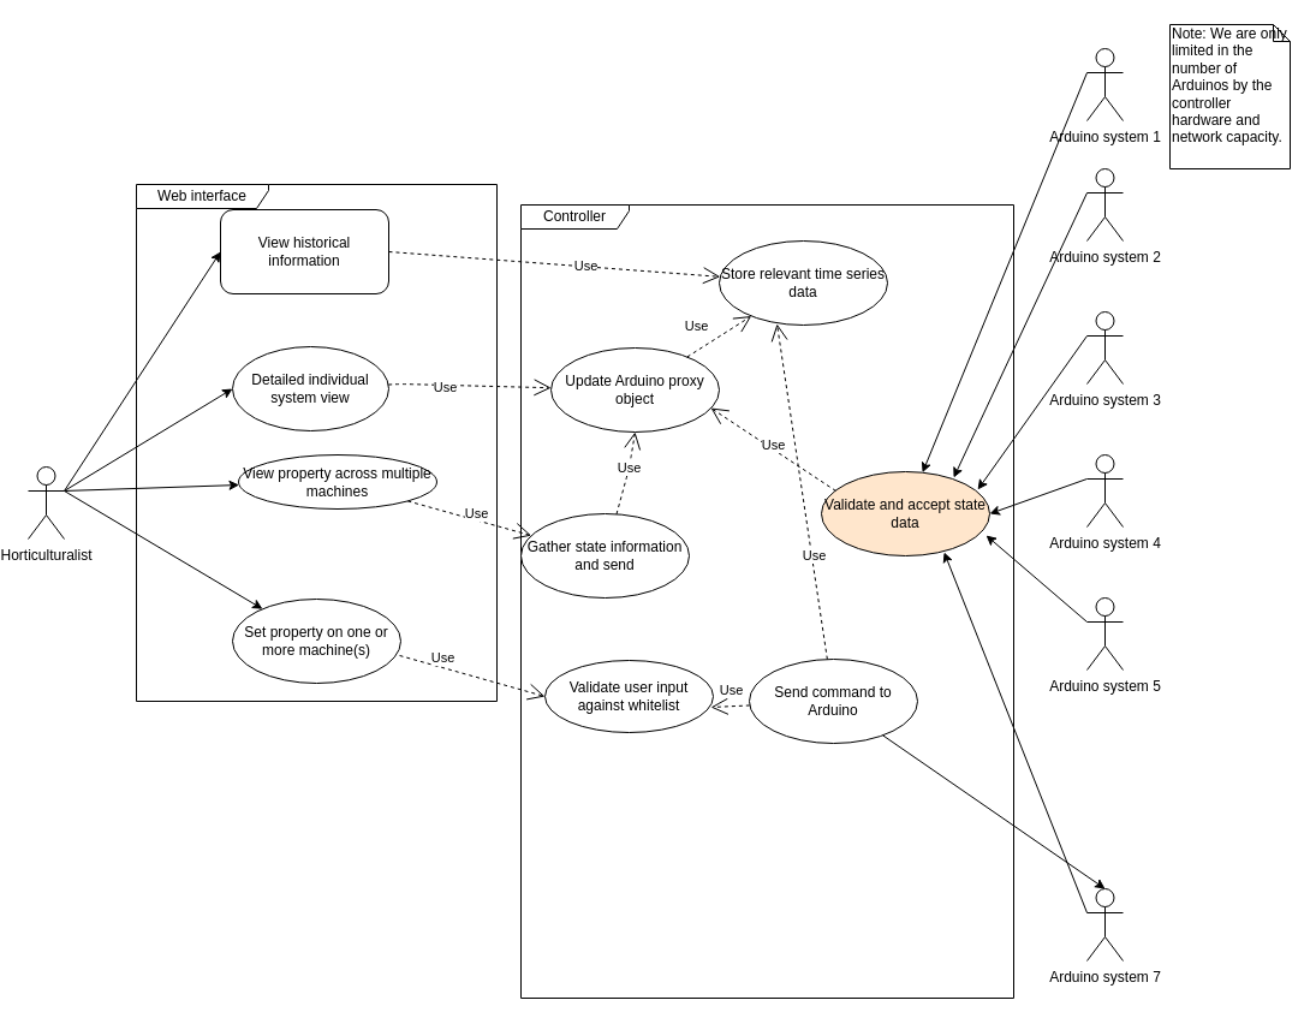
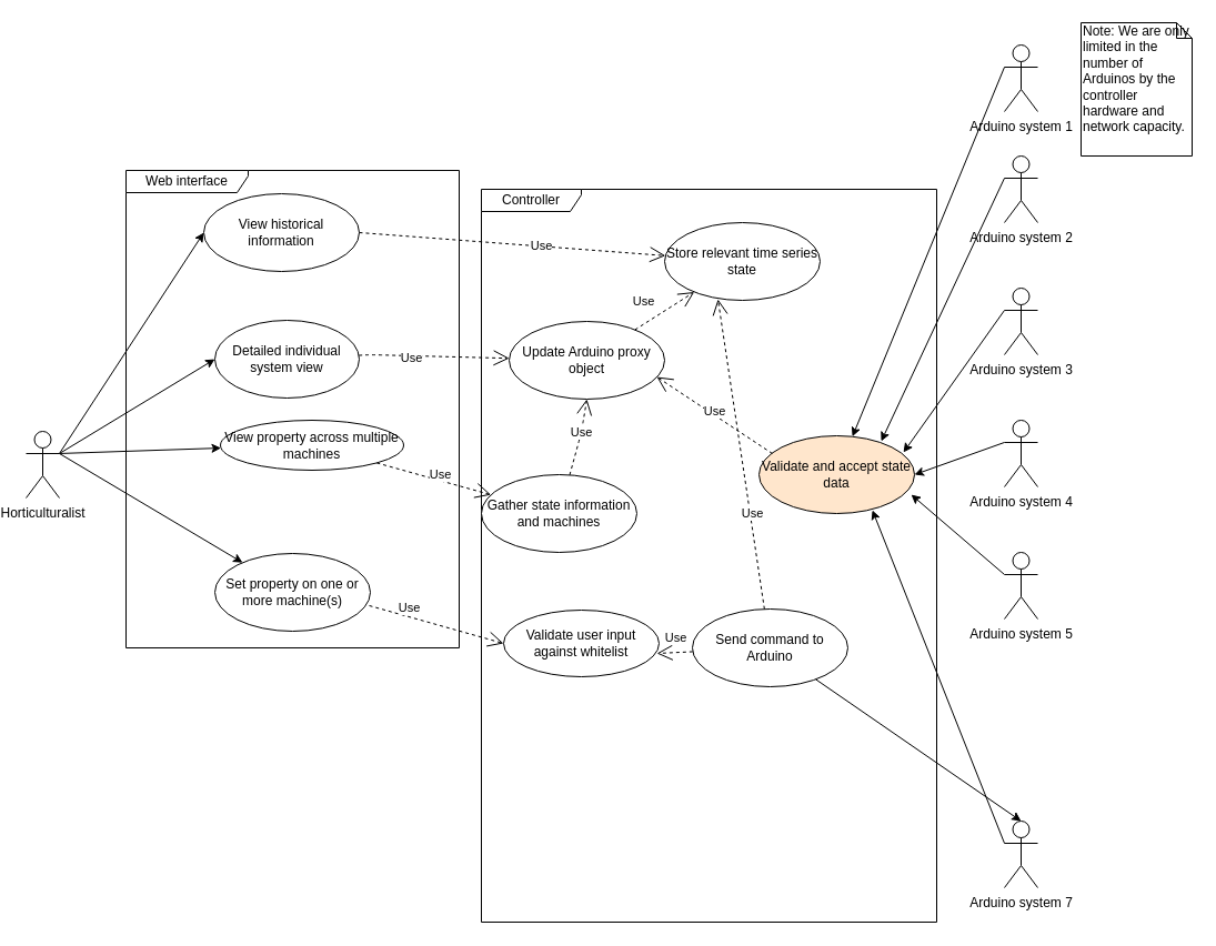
  <mxCell id="0" />
  <mxCell id="1" parent="0" />
  <mxCell id="2" value="Arduino system 1" style="shape=umlActor;verticalLabelPosition=bottom;labelBackgroundColor=#ffffff;verticalAlign=top;html=1;" parent="1" vertex="1"><mxGeometry x="901" y="40" width="30" height="60" as="geometry" /></mxCell>
  <mxCell id="3" value="Arduino system 2" style="shape=umlActor;verticalLabelPosition=bottom;labelBackgroundColor=#ffffff;verticalAlign=top;html=1;" parent="1" vertex="1"><mxGeometry x="901" y="140" width="30" height="60" as="geometry" /></mxCell>
  <mxCell id="4" value="Arduino system 3" style="shape=umlActor;verticalLabelPosition=bottom;labelBackgroundColor=#ffffff;verticalAlign=top;html=1;" parent="1" vertex="1"><mxGeometry x="901" y="259" width="30" height="60" as="geometry" /></mxCell>
  <mxCell id="5" value="Arduino system 4" style="shape=umlActor;verticalLabelPosition=bottom;labelBackgroundColor=#ffffff;verticalAlign=top;html=1;" parent="1" vertex="1"><mxGeometry x="901" y="378" width="30" height="60" as="geometry" /></mxCell>
  <mxCell id="6" value="Arduino system 5" style="shape=umlActor;verticalLabelPosition=bottom;labelBackgroundColor=#ffffff;verticalAlign=top;html=1;" parent="1" vertex="1"><mxGeometry x="901" y="497" width="30" height="60" as="geometry" /></mxCell>
  <mxCell id="7" value="Arduino system 7" style="shape=umlActor;verticalLabelPosition=bottom;labelBackgroundColor=#ffffff;verticalAlign=top;html=1;" parent="1" vertex="1"><mxGeometry x="901" y="739" width="30" height="60" as="geometry" /></mxCell>
  <mxCell id="8" value="Note: We are only limited in the number of Arduinos by the controller hardware and network capacity." style="shape=note;whiteSpace=wrap;html=1;size=14;verticalAlign=top;align=left;spacingTop=-6;" parent="1" vertex="1"><mxGeometry x="970" y="20" width="100" height="120" as="geometry" /></mxCell>
  <mxCell id="9" value="Horticulturalist" style="shape=umlActor;verticalLabelPosition=bottom;labelBackgroundColor=#ffffff;verticalAlign=top;html=1;" parent="1" vertex="1"><mxGeometry x="20" y="388" width="30" height="60" as="geometry" /></mxCell>
  <mxCell id="10" value="Controller" style="shape=umlFrame;whiteSpace=wrap;html=1;width=90;height=20;" parent="1" vertex="1"><mxGeometry x="430" y="170" width="410" height="660" as="geometry" /></mxCell>
  <mxCell id="11" value="Web interface" style="shape=umlFrame;whiteSpace=wrap;html=1;width=110;height=20;" parent="1" vertex="1"><mxGeometry x="110" y="153" width="300" height="430" as="geometry" /></mxCell>
  <mxCell id="12" value="Detailed individual system view" style="ellipse;whiteSpace=wrap;html=1;" parent="1" vertex="1"><mxGeometry x="190" y="288" width="130" height="70" as="geometry" /></mxCell>
  <mxCell id="13" value="Validate and accept state data" style="ellipse;whiteSpace=wrap;html=1;fillColor=#ffe6cc;" parent="1" vertex="1"><mxGeometry x="680" y="392" width="140" height="70" as="geometry" /></mxCell>
  <mxCell id="14" value="View property across multiple machines" style="ellipse;whiteSpace=wrap;html=1;" parent="1" vertex="1"><mxGeometry x="195" y="378" width="165" height="45" as="geometry" /></mxCell>
  <mxCell id="15" value="&lt;div&gt;Set property on one or more machine(s)&lt;/div&gt;" style="ellipse;whiteSpace=wrap;html=1;" parent="1" vertex="1"><mxGeometry x="190" y="498" width="140" height="70" as="geometry" /></mxCell>
  <mxCell id="16" value="Send command to Arduino" style="ellipse;whiteSpace=wrap;html=1;" parent="1" vertex="1"><mxGeometry x="620" y="548" width="140" height="70" as="geometry" /></mxCell>
  <mxCell id="17" value="Update Arduino proxy object" style="ellipse;whiteSpace=wrap;html=1;" parent="1" vertex="1"><mxGeometry x="455" y="289" width="140" height="70" as="geometry" /></mxCell>
  <mxCell id="18" value="" style="endArrow=classic;html=1;exitX=0;exitY=0.333;exitDx=0;exitDy=0;exitPerimeter=0;entryX=0.729;entryY=0.957;entryDx=0;entryDy=0;entryPerimeter=0;" parent="1" source="7" target="13" edge="1"><mxGeometry width="50" height="50" relative="1" as="geometry"><mxPoint x="-20" y="889" as="sourcePoint" /><mxPoint x="30" y="839" as="targetPoint" /></mxGeometry></mxCell>
  <mxCell id="19" value="" style="endArrow=classic;html=1;exitX=0;exitY=0.333;exitDx=0;exitDy=0;exitPerimeter=0;entryX=0.979;entryY=0.757;entryDx=0;entryDy=0;entryPerimeter=0;" parent="1" source="6" target="13" edge="1"><mxGeometry width="50" height="50" relative="1" as="geometry"><mxPoint x="893" y="648" as="sourcePoint" /><mxPoint x="800" y="389" as="targetPoint" /></mxGeometry></mxCell>
  <mxCell id="20" value="" style="endArrow=classic;html=1;exitX=0;exitY=0.333;exitDx=0;exitDy=0;exitPerimeter=0;entryX=1;entryY=0.5;entryDx=0;entryDy=0;" parent="1" source="5" target="13" edge="1"><mxGeometry width="50" height="50" relative="1" as="geometry"><mxPoint x="893" y="527" as="sourcePoint" /><mxPoint x="734.553" y="430.995" as="targetPoint" /></mxGeometry></mxCell>
  <mxCell id="21" value="" style="endArrow=classic;html=1;exitX=0;exitY=0.333;exitDx=0;exitDy=0;exitPerimeter=0;entryX=0.929;entryY=0.214;entryDx=0;entryDy=0;entryPerimeter=0;" parent="1" source="4" target="13" edge="1"><mxGeometry width="50" height="50" relative="1" as="geometry"><mxPoint x="883" y="279.5" as="sourcePoint" /><mxPoint x="744.96" y="288.52" as="targetPoint" /></mxGeometry></mxCell>
  <mxCell id="22" value="" style="endArrow=classic;html=1;exitX=0;exitY=0.333;exitDx=0;exitDy=0;exitPerimeter=0;entryX=0.786;entryY=0.071;entryDx=0;entryDy=0;entryPerimeter=0;" parent="1" source="3" target="13" edge="1"><mxGeometry width="50" height="50" relative="1" as="geometry"><mxPoint x="893" y="289.5" as="sourcePoint" /><mxPoint x="739.497" y="379.251" as="targetPoint" /></mxGeometry></mxCell>
  <mxCell id="23" value="" style="endArrow=classic;html=1;exitX=0;exitY=0.333;exitDx=0;exitDy=0;exitPerimeter=0;" parent="1" source="2" target="13" edge="1"><mxGeometry width="50" height="50" relative="1" as="geometry"><mxPoint x="893" y="170" as="sourcePoint" /><mxPoint x="711.98" y="369.98" as="targetPoint" /></mxGeometry></mxCell>
  <mxCell id="24" value="Validate user input against whitelist" style="ellipse;whiteSpace=wrap;html=1;" parent="1" vertex="1"><mxGeometry x="450" y="549" width="140" height="60" as="geometry" /></mxCell>
  <mxCell id="25" value="" style="endArrow=classic;html=1;entryX=0.5;entryY=0;entryDx=0;entryDy=0;entryPerimeter=0;" parent="1" source="16" target="7" edge="1"><mxGeometry width="50" height="50" relative="1" as="geometry"><mxPoint x="-20" y="889" as="sourcePoint" /><mxPoint x="898" y="749" as="targetPoint" /></mxGeometry></mxCell>
- <mxCell id="26" value="Gather state information and send" style="ellipse;whiteSpace=wrap;html=1;" parent="1" vertex="1"><mxGeometry x="430" y="427" width="140" height="70" as="geometry" /></mxCell>
- <mxCell id="27" value="Store relevant time series data" style="ellipse;whiteSpace=wrap;html=1;" parent="1" vertex="1"><mxGeometry x="595" y="200" width="140" height="70" as="geometry" /></mxCell>
- <mxCell id="28" value="View historical information" style="whiteSpace=wrap;html=1;rounded=1;" parent="1" vertex="1"><mxGeometry x="180" y="174" width="140" height="70" as="geometry" /></mxCell>
+ <mxCell id="26" value="Gather state information and machines" style="ellipse;whiteSpace=wrap;html=1;" parent="1" vertex="1"><mxGeometry x="430" y="427" width="140" height="70" as="geometry" /></mxCell>
+ <mxCell id="27" value="Store relevant time series state" style="ellipse;whiteSpace=wrap;html=1;" parent="1" vertex="1"><mxGeometry x="595" y="200" width="140" height="70" as="geometry" /></mxCell>
+ <mxCell id="28" value="View historical information" style="ellipse;whiteSpace=wrap;html=1;" parent="1" vertex="1"><mxGeometry x="180" y="174" width="140" height="70" as="geometry" /></mxCell>
  <mxCell id="29" value="" style="endArrow=classic;html=1;exitX=1;exitY=0.333;exitDx=0;exitDy=0;exitPerimeter=0;entryX=0;entryY=0.5;entryDx=0;entryDy=0;" parent="1" source="9" target="28" edge="1"><mxGeometry width="50" height="50" relative="1" as="geometry"><mxPoint x="-10" y="898" as="sourcePoint" /><mxPoint x="40" y="848" as="targetPoint" /></mxGeometry></mxCell>
  <mxCell id="30" value="" style="endArrow=classic;html=1;exitX=1;exitY=0.333;exitDx=0;exitDy=0;exitPerimeter=0;entryX=0;entryY=0.5;entryDx=0;entryDy=0;" parent="1" source="9" target="12" edge="1"><mxGeometry width="50" height="50" relative="1" as="geometry"><mxPoint x="-10" y="898" as="sourcePoint" /><mxPoint x="40" y="848" as="targetPoint" /></mxGeometry></mxCell>
  <mxCell id="31" value="" style="endArrow=classic;html=1;exitX=1;exitY=0.333;exitDx=0;exitDy=0;exitPerimeter=0;" parent="1" source="9" target="14" edge="1"><mxGeometry width="50" height="50" relative="1" as="geometry"><mxPoint x="-10" y="978" as="sourcePoint" /><mxPoint x="40" y="928" as="targetPoint" /></mxGeometry></mxCell>
  <mxCell id="32" value="" style="endArrow=classic;html=1;exitX=1;exitY=0.333;exitDx=0;exitDy=0;exitPerimeter=0;" parent="1" source="9" target="15" edge="1"><mxGeometry width="50" height="50" relative="1" as="geometry"><mxPoint x="-10" y="1058" as="sourcePoint" /><mxPoint x="40" y="1008" as="targetPoint" /></mxGeometry></mxCell>
  <mxCell id="33" value="Use" style="endArrow=open;endSize=12;dashed=1;html=1;exitX=1;exitY=0.5;exitDx=0;exitDy=0;" parent="1" source="28" target="27" edge="1"><mxGeometry x="0.187" width="160" relative="1" as="geometry"><mxPoint x="460" y="229" as="sourcePoint" /><mxPoint x="320" y="243.5" as="targetPoint" /><mxPoint as="offset" /></mxGeometry></mxCell>
  <mxCell id="34" value="Use" style="endArrow=open;endSize=12;dashed=1;html=1;" parent="1" source="12" target="17" edge="1"><mxGeometry x="-0.306" y="-2" width="160" relative="1" as="geometry"><mxPoint x="460.245" y="319.207" as="sourcePoint" /><mxPoint x="265.636" y="293.018" as="targetPoint" /><mxPoint as="offset" /><Array as="points"><mxPoint x="330" y="319" /></Array></mxGeometry></mxCell>
  <mxCell id="35" value="Use" style="endArrow=open;endSize=12;dashed=1;html=1;" parent="1" source="14" edge="1" target="26"><mxGeometry x="0.091" y="5" width="160" relative="1" as="geometry"><mxPoint x="460" y="428" as="sourcePoint" /><mxPoint x="310" y="408" as="targetPoint" /><mxPoint as="offset" /></mxGeometry></mxCell>
  <mxCell id="36" value="Use" style="endArrow=open;endSize=12;dashed=1;html=1;entryX=0;entryY=0.5;entryDx=0;entryDy=0;exitX=0.993;exitY=0.671;exitDx=0;exitDy=0;exitPerimeter=0;" parent="1" source="15" edge="1" target="24"><mxGeometry x="-0.442" y="8" width="160" relative="1" as="geometry"><mxPoint x="470" y="499" as="sourcePoint" /><mxPoint x="320" y="479" as="targetPoint" /><Array as="points" /><mxPoint as="offset" /></mxGeometry></mxCell>
  <mxCell id="37" value="Use" style="endArrow=open;endSize=12;dashed=1;html=1;entryX=0.986;entryY=0.65;entryDx=0;entryDy=0;entryPerimeter=0;" parent="1" source="16" target="24" edge="1"><mxGeometry x="-0.136" y="-13" width="160" relative="1" as="geometry"><mxPoint x="320" y="749" as="sourcePoint" /><mxPoint x="270" y="749" as="targetPoint" /><Array as="points" /><mxPoint x="-1" as="offset" /></mxGeometry></mxCell>
  <mxCell id="38" value="Use" style="endArrow=open;endSize=12;dashed=1;html=1;exitX=0.086;exitY=0.229;exitDx=0;exitDy=0;exitPerimeter=0;entryX=0.95;entryY=0.714;entryDx=0;entryDy=0;entryPerimeter=0;" parent="1" source="13" target="17" edge="1"><mxGeometry x="0.026" y="-3" width="160" relative="1" as="geometry"><mxPoint x="-20" y="839" as="sourcePoint" /><mxPoint x="140" y="839" as="targetPoint" /><Array as="points" /><mxPoint as="offset" /></mxGeometry></mxCell>
  <mxCell id="39" value="Use" style="endArrow=open;endSize=12;dashed=1;html=1;entryX=0.5;entryY=1;entryDx=0;entryDy=0;" parent="1" source="26" target="17" edge="1"><mxGeometry x="0.133" width="160" relative="1" as="geometry"><mxPoint x="470" y="344" as="sourcePoint" /><mxPoint x="320" y="324" as="targetPoint" /><Array as="points"><mxPoint x="520" y="389" /></Array><mxPoint as="offset" /></mxGeometry></mxCell>
  <mxCell id="40" value="Use" style="endArrow=open;endSize=12;dashed=1;html=1;" parent="1" source="17" target="27" edge="1"><mxGeometry x="-0.363" y="18" width="160" relative="1" as="geometry"><mxPoint x="550" y="273.5" as="sourcePoint" /><mxPoint x="710" y="273.5" as="targetPoint" /><mxPoint as="offset" /></mxGeometry></mxCell>
  <mxCell id="41" value="Use" style="endArrow=open;endSize=12;dashed=1;html=1;entryX=0.343;entryY=0.986;entryDx=0;entryDy=0;entryPerimeter=0;" parent="1" source="16" target="27" edge="1"><mxGeometry x="-0.382" y="-2" width="160" relative="1" as="geometry"><mxPoint x="-20" y="839" as="sourcePoint" /><mxPoint x="140" y="839" as="targetPoint" /><Array as="points" /><mxPoint as="offset" /></mxGeometry></mxCell>
